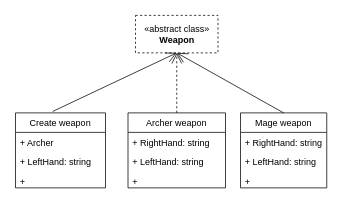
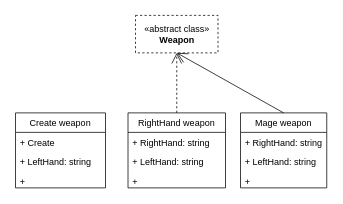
  <mxCell id="0" />
  <mxCell id="1" parent="0" />
  <mxCell id="2" value="«abstract class»&lt;br&gt;&lt;b&gt;Weapon&lt;/b&gt;" style="html=1;dashed=1;" parent="1" vertex="1"><mxGeometry x="180" y="20" width="110" height="50" as="geometry" /></mxCell>
  <mxCell id="3" value="Create weapon" style="swimlane;fontStyle=0;childLayout=stackLayout;horizontal=1;startSize=26;fillColor=none;horizontalStack=0;resizeParent=1;resizeParentMax=0;resizeLast=0;collapsible=1;marginBottom=0;" parent="1" vertex="1"><mxGeometry y="150" width="120" height="100" as="geometry" x="20" /></mxCell>
- <mxCell id="4" value="+ Archer" style="text;strokeColor=none;fillColor=none;align=left;verticalAlign=top;spacingLeft=4;spacingRight=4;overflow=hidden;rotatable=0;points=[[0,0.5],[1,0.5]];portConstraint=eastwest;" parent="3" vertex="1"><mxGeometry y="26" width="120" height="26" as="geometry" /></mxCell>
+ <mxCell id="4" value="+ Create" style="text;strokeColor=none;fillColor=none;align=left;verticalAlign=top;spacingLeft=4;spacingRight=4;overflow=hidden;rotatable=0;points=[[0,0.5],[1,0.5]];portConstraint=eastwest;" parent="3" vertex="1"><mxGeometry y="26" width="120" height="26" as="geometry" /></mxCell>
  <mxCell id="5" value="+ LeftHand: string" style="text;strokeColor=none;fillColor=none;align=left;verticalAlign=top;spacingLeft=4;spacingRight=4;overflow=hidden;rotatable=0;points=[[0,0.5],[1,0.5]];portConstraint=eastwest;" parent="3" vertex="1"><mxGeometry y="52" width="120" height="26" as="geometry" /></mxCell>
  <mxCell id="6" value="+" style="text;strokeColor=none;fillColor=none;align=left;verticalAlign=top;spacingLeft=4;spacingRight=4;overflow=hidden;rotatable=0;points=[[0,0.5],[1,0.5]];portConstraint=eastwest;" parent="3" vertex="1"><mxGeometry y="78" width="120" height="22" as="geometry" /></mxCell>
- <mxCell id="7" value="Archer weapon" style="swimlane;fontStyle=0;childLayout=stackLayout;horizontal=1;startSize=26;fillColor=none;horizontalStack=0;resizeParent=1;resizeParentMax=0;resizeLast=0;collapsible=1;marginBottom=0;" parent="1" vertex="1"><mxGeometry x="170" y="150" width="130" height="100" as="geometry" /></mxCell>
+ <mxCell id="7" value="RightHand weapon" style="swimlane;fontStyle=0;childLayout=stackLayout;horizontal=1;startSize=26;fillColor=none;horizontalStack=0;resizeParent=1;resizeParentMax=0;resizeLast=0;collapsible=1;marginBottom=0;" parent="1" vertex="1"><mxGeometry x="170" y="150" width="130" height="100" as="geometry" /></mxCell>
  <mxCell id="8" value="+ RightHand: string" style="text;strokeColor=none;fillColor=none;align=left;verticalAlign=top;spacingLeft=4;spacingRight=4;overflow=hidden;rotatable=0;points=[[0,0.5],[1,0.5]];portConstraint=eastwest;" parent="7" vertex="1"><mxGeometry y="26" width="130" height="26" as="geometry" /></mxCell>
  <mxCell id="9" value="+ LeftHand: string" style="text;strokeColor=none;fillColor=none;align=left;verticalAlign=top;spacingLeft=4;spacingRight=4;overflow=hidden;rotatable=0;points=[[0,0.5],[1,0.5]];portConstraint=eastwest;" parent="7" vertex="1"><mxGeometry y="52" width="130" height="26" as="geometry" /></mxCell>
  <mxCell id="10" value="+" style="text;strokeColor=none;fillColor=none;align=left;verticalAlign=top;spacingLeft=4;spacingRight=4;overflow=hidden;rotatable=0;points=[[0,0.5],[1,0.5]];portConstraint=eastwest;" parent="7" vertex="1"><mxGeometry y="78" width="130" height="22" as="geometry" /></mxCell>
  <mxCell id="11" value="Mage weapon" style="swimlane;fontStyle=0;childLayout=stackLayout;horizontal=1;startSize=26;fillColor=none;horizontalStack=0;resizeParent=1;resizeParentMax=0;resizeLast=0;collapsible=1;marginBottom=0;" parent="1" vertex="1"><mxGeometry x="320" y="150" width="115" height="100" as="geometry" /></mxCell>
  <mxCell id="12" value="+ RightHand: string" style="text;strokeColor=none;fillColor=none;align=left;verticalAlign=top;spacingLeft=4;spacingRight=4;overflow=hidden;rotatable=0;points=[[0,0.5],[1,0.5]];portConstraint=eastwest;" parent="11" vertex="1"><mxGeometry y="26" width="115" height="26" as="geometry" /></mxCell>
  <mxCell id="13" value="+ LeftHand: string" style="text;strokeColor=none;fillColor=none;align=left;verticalAlign=top;spacingLeft=4;spacingRight=4;overflow=hidden;rotatable=0;points=[[0,0.5],[1,0.5]];portConstraint=eastwest;" parent="11" vertex="1"><mxGeometry y="52" width="115" height="26" as="geometry" /></mxCell>
  <mxCell id="14" value="+" style="text;strokeColor=none;fillColor=none;align=left;verticalAlign=top;spacingLeft=4;spacingRight=4;overflow=hidden;rotatable=0;points=[[0,0.5],[1,0.5]];portConstraint=eastwest;" parent="11" vertex="1"><mxGeometry y="78" width="115" height="22" as="geometry" /></mxCell>
- <mxCell id="15" value="" style="endArrow=open;endFill=1;endSize=12;html=1;exitX=0.413;exitY=-0.019;exitDx=0;exitDy=0;exitPerimeter=0;entryX=0.5;entryY=1;entryDx=0;entryDy=0;" parent="1" source="3" target="2" edge="1"><mxGeometry width="160" relative="1" as="geometry"><mxPoint x="70" y="120" as="sourcePoint" /><mxPoint x="230" y="120" as="targetPoint" /></mxGeometry></mxCell>
  <mxCell id="16" value="" style="endArrow=open;endFill=1;endSize=12;html=1;entryX=0.5;entryY=1;entryDx=0;entryDy=0;exitX=0.5;exitY=0;exitDx=0;exitDy=0;dashed=1;" parent="1" source="7" target="2" edge="1"><mxGeometry width="160" relative="1" as="geometry"><mxPoint x="245" y="140" as="sourcePoint" /><mxPoint x="245" y="80" as="targetPoint" /></mxGeometry></mxCell>
  <mxCell id="17" value="" style="endArrow=open;endFill=1;endSize=12;html=1;entryX=0.5;entryY=1;entryDx=0;entryDy=0;exitX=0.5;exitY=0;exitDx=0;exitDy=0;" parent="1" source="11" target="2" edge="1"><mxGeometry width="160" relative="1" as="geometry"><mxPoint x="255" y="150" as="sourcePoint" /><mxPoint x="245" y="80" as="targetPoint" /></mxGeometry></mxCell>
